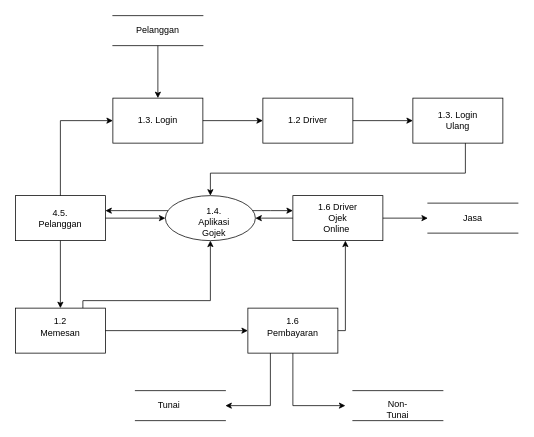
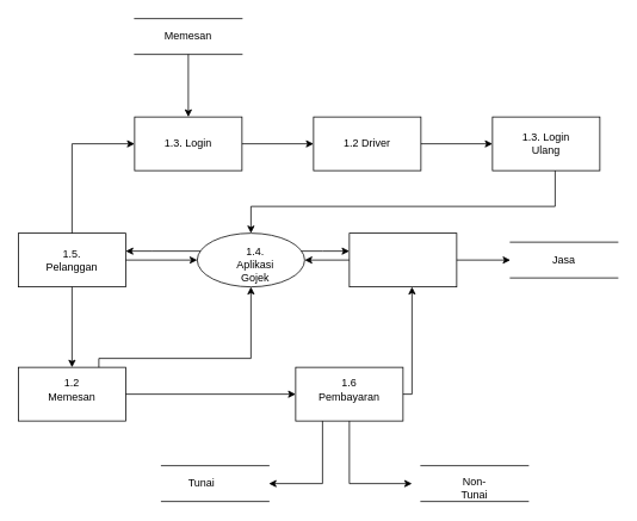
  <mxCell id="0" />
  <mxCell id="1" parent="0" />
  <mxCell id="2" value="" style="edgeStyle=orthogonalEdgeStyle;rounded=0;orthogonalLoop=1;jettySize=auto;html=1;" parent="1" source="3" target="5" edge="1"><mxGeometry relative="1" as="geometry" /></mxCell>
  <mxCell id="3" value="" style="shape=partialRectangle;whiteSpace=wrap;html=1;left=0;right=0;fillColor=none;" parent="1" vertex="1"><mxGeometry x="150" y="20" width="120" height="40" as="geometry" /></mxCell>
  <mxCell id="4" value="" style="edgeStyle=orthogonalEdgeStyle;rounded=0;orthogonalLoop=1;jettySize=auto;html=1;" parent="1" source="5" target="7" edge="1"><mxGeometry relative="1" as="geometry" /></mxCell>
  <mxCell id="5" value="" style="whiteSpace=wrap;html=1;fillColor=none;" parent="1" vertex="1"><mxGeometry x="150" y="130" width="120" height="60" as="geometry" /></mxCell>
  <mxCell id="6" value="" style="edgeStyle=orthogonalEdgeStyle;rounded=0;orthogonalLoop=1;jettySize=auto;html=1;" parent="1" source="7" target="9" edge="1"><mxGeometry relative="1" as="geometry" /></mxCell>
  <mxCell id="7" value="" style="whiteSpace=wrap;html=1;fillColor=none;" parent="1" vertex="1"><mxGeometry x="350" y="130" width="120" height="60" as="geometry" /></mxCell>
  <mxCell id="8" value="" style="edgeStyle=orthogonalEdgeStyle;rounded=0;orthogonalLoop=1;jettySize=auto;html=1;" parent="1" source="9" target="12" edge="1"><mxGeometry relative="1" as="geometry"><Array as="points"><mxPoint x="620" y="230" /><mxPoint x="280" y="230" /></Array></mxGeometry></mxCell>
  <mxCell id="9" value="" style="whiteSpace=wrap;html=1;fillColor=none;" parent="1" vertex="1"><mxGeometry x="550" y="130" width="120" height="60" as="geometry" /></mxCell>
  <mxCell id="10" value="" style="edgeStyle=orthogonalEdgeStyle;rounded=0;orthogonalLoop=1;jettySize=auto;html=1;" parent="1" source="12" target="15" edge="1"><mxGeometry relative="1" as="geometry"><Array as="points"><mxPoint x="360" y="280" /><mxPoint x="360" y="280" /></Array></mxGeometry></mxCell>
  <mxCell id="11" value="" style="edgeStyle=orthogonalEdgeStyle;rounded=0;orthogonalLoop=1;jettySize=auto;html=1;" parent="1" source="12" target="20" edge="1"><mxGeometry relative="1" as="geometry"><Array as="points"><mxPoint x="170" y="280" /><mxPoint x="170" y="280" /></Array></mxGeometry></mxCell>
  <mxCell id="12" value="" style="ellipse;whiteSpace=wrap;html=1;fillColor=none;" parent="1" vertex="1"><mxGeometry x="220" y="260" width="120" height="60" as="geometry" /></mxCell>
  <mxCell id="13" value="" style="edgeStyle=orthogonalEdgeStyle;rounded=0;orthogonalLoop=1;jettySize=auto;html=1;" parent="1" source="15" target="16" edge="1"><mxGeometry relative="1" as="geometry" /></mxCell>
  <mxCell id="14" value="" style="edgeStyle=orthogonalEdgeStyle;rounded=0;orthogonalLoop=1;jettySize=auto;html=1;" parent="1" source="15" target="12" edge="1"><mxGeometry relative="1" as="geometry" /></mxCell>
  <mxCell id="15" value="" style="whiteSpace=wrap;html=1;fillColor=none;" parent="1" vertex="1"><mxGeometry x="390" y="260" width="120" height="60" as="geometry" /></mxCell>
  <mxCell id="16" value="" style="shape=partialRectangle;whiteSpace=wrap;html=1;left=0;right=0;fillColor=none;" parent="1" vertex="1"><mxGeometry x="570" y="270" width="120" height="40" as="geometry" /></mxCell>
  <mxCell id="17" value="" style="edgeStyle=orthogonalEdgeStyle;rounded=0;orthogonalLoop=1;jettySize=auto;html=1;" parent="1" source="20" edge="1"><mxGeometry relative="1" as="geometry"><mxPoint x="150" y="160" as="targetPoint" /><Array as="points"><mxPoint x="80" y="160" /></Array></mxGeometry></mxCell>
  <mxCell id="18" value="" style="edgeStyle=orthogonalEdgeStyle;rounded=0;orthogonalLoop=1;jettySize=auto;html=1;" parent="1" source="20" target="12" edge="1"><mxGeometry relative="1" as="geometry" /></mxCell>
  <mxCell id="19" value="" style="edgeStyle=orthogonalEdgeStyle;rounded=0;orthogonalLoop=1;jettySize=auto;html=1;" parent="1" source="20" target="23" edge="1"><mxGeometry relative="1" as="geometry" /></mxCell>
  <mxCell id="20" value="" style="whiteSpace=wrap;html=1;fillColor=none;" parent="1" vertex="1"><mxGeometry x="20" y="260" width="120" height="60" as="geometry" /></mxCell>
  <mxCell id="21" value="" style="edgeStyle=orthogonalEdgeStyle;rounded=0;orthogonalLoop=1;jettySize=auto;html=1;entryX=0.5;entryY=1;entryDx=0;entryDy=0;" parent="1" source="23" target="12" edge="1"><mxGeometry relative="1" as="geometry"><mxPoint x="290" y="330" as="targetPoint" /><Array as="points"><mxPoint x="110" y="400" /><mxPoint x="280" y="400" /></Array></mxGeometry></mxCell>
  <mxCell id="22" value="" style="edgeStyle=orthogonalEdgeStyle;rounded=0;orthogonalLoop=1;jettySize=auto;html=1;" parent="1" source="23" target="27" edge="1"><mxGeometry relative="1" as="geometry" /></mxCell>
  <mxCell id="23" value="" style="whiteSpace=wrap;html=1;fillColor=none;" parent="1" vertex="1"><mxGeometry x="20" y="410" width="120" height="60" as="geometry" /></mxCell>
  <mxCell id="24" value="" style="edgeStyle=orthogonalEdgeStyle;rounded=0;orthogonalLoop=1;jettySize=auto;html=1;" parent="1" source="27" edge="1"><mxGeometry relative="1" as="geometry"><mxPoint x="460" y="320" as="targetPoint" /><Array as="points"><mxPoint x="460" y="440" /></Array></mxGeometry></mxCell>
  <mxCell id="25" value="" style="edgeStyle=orthogonalEdgeStyle;rounded=0;orthogonalLoop=1;jettySize=auto;html=1;" parent="1" source="27" edge="1"><mxGeometry relative="1" as="geometry"><mxPoint x="300" y="540" as="targetPoint" /><Array as="points"><mxPoint x="360" y="540" /></Array></mxGeometry></mxCell>
  <mxCell id="26" value="" style="edgeStyle=orthogonalEdgeStyle;rounded=0;orthogonalLoop=1;jettySize=auto;html=1;" parent="1" source="27" edge="1"><mxGeometry relative="1" as="geometry"><mxPoint x="460" y="540" as="targetPoint" /><Array as="points"><mxPoint x="390" y="540" /><mxPoint x="460" y="540" /></Array></mxGeometry></mxCell>
  <mxCell id="27" value="" style="whiteSpace=wrap;html=1;fillColor=none;" parent="1" vertex="1"><mxGeometry x="330" y="410" width="120" height="60" as="geometry" /></mxCell>
  <mxCell id="28" value="" style="shape=partialRectangle;whiteSpace=wrap;html=1;left=0;right=0;fillColor=none;" parent="1" vertex="1"><mxGeometry x="470" y="520" width="120" height="40" as="geometry" /></mxCell>
  <mxCell id="29" value="" style="shape=partialRectangle;whiteSpace=wrap;html=1;left=0;right=0;fillColor=none;" parent="1" vertex="1"><mxGeometry x="180" y="520" width="120" height="40" as="geometry" /></mxCell>
  <mxCell id="30" value="1.3. Login" style="text;html=1;strokeColor=none;fillColor=none;align=center;verticalAlign=middle;whiteSpace=wrap;rounded=0;" parent="1" vertex="1"><mxGeometry x="180" y="145" width="60" height="30" as="geometry" /></mxCell>
  <mxCell id="31" value="1.2 Driver" style="text;html=1;strokeColor=none;fillColor=none;align=center;verticalAlign=middle;whiteSpace=wrap;rounded=0;" parent="1" vertex="1"><mxGeometry x="380" y="145" width="60" height="30" as="geometry" /></mxCell>
  <mxCell id="32" value="1.3. Login Ulang" style="text;html=1;strokeColor=none;fillColor=none;align=center;verticalAlign=middle;whiteSpace=wrap;rounded=0;" parent="1" vertex="1"><mxGeometry x="580" y="145" width="60" height="30" as="geometry" /></mxCell>
- <mxCell id="33" value="1.6 Driver Ojek Online&amp;nbsp;" style="text;html=1;strokeColor=none;fillColor=none;align=center;verticalAlign=middle;whiteSpace=wrap;rounded=0;" parent="1" vertex="1"><mxGeometry x="420" y="275" width="60" height="30" as="geometry" /></mxCell>
  <mxCell id="34" value="1.4. Aplikasi Gojek" style="text;html=1;strokeColor=none;fillColor=none;align=center;verticalAlign=middle;whiteSpace=wrap;rounded=0;" parent="1" vertex="1"><mxGeometry x="255" y="280" width="60" height="30" as="geometry" /></mxCell>
- <mxCell id="35" value="4.5. Pelanggan" style="text;html=1;strokeColor=none;fillColor=none;align=center;verticalAlign=middle;whiteSpace=wrap;rounded=0;" parent="1" vertex="1"><mxGeometry x="50" y="275" width="60" height="30" as="geometry" /></mxCell>
+ <mxCell id="35" value="1.5. Pelanggan" style="text;html=1;strokeColor=none;fillColor=none;align=center;verticalAlign=middle;whiteSpace=wrap;rounded=0;" parent="1" vertex="1"><mxGeometry x="50" y="275" width="60" height="30" as="geometry" /></mxCell>
  <mxCell id="36" value="1.2 Memesan" style="text;html=1;strokeColor=none;fillColor=none;align=center;verticalAlign=middle;whiteSpace=wrap;rounded=0;" parent="1" vertex="1"><mxGeometry x="50" y="420" width="60" height="30" as="geometry" /></mxCell>
  <mxCell id="37" value="1.6 Pembayaran" style="text;html=1;strokeColor=none;fillColor=none;align=center;verticalAlign=middle;whiteSpace=wrap;rounded=0;" parent="1" vertex="1"><mxGeometry x="360" y="420" width="60" height="30" as="geometry" /></mxCell>
  <mxCell id="38" value="Tunai" style="text;html=1;strokeColor=none;fillColor=none;align=center;verticalAlign=middle;whiteSpace=wrap;rounded=0;" parent="1" vertex="1"><mxGeometry x="195" y="525" width="60" height="30" as="geometry" /></mxCell>
  <mxCell id="39" value="Non- Tunai" style="text;html=1;strokeColor=none;fillColor=none;align=center;verticalAlign=middle;whiteSpace=wrap;rounded=0;" parent="1" vertex="1"><mxGeometry x="500" y="530" width="60" height="30" as="geometry" /></mxCell>
  <mxCell id="40" value="Jasa" style="text;html=1;strokeColor=none;fillColor=none;align=center;verticalAlign=middle;whiteSpace=wrap;rounded=0;" parent="1" vertex="1"><mxGeometry x="600" y="275" width="60" height="30" as="geometry" /></mxCell>
- <mxCell id="41" value="Pelanggan" style="text;html=1;strokeColor=none;fillColor=none;align=center;verticalAlign=middle;whiteSpace=wrap;rounded=0;" parent="1" vertex="1"><mxGeometry x="180" y="25" width="60" height="30" as="geometry" /></mxCell>
+ <mxCell id="41" value="Memesan" style="text;html=1;strokeColor=none;fillColor=none;align=center;verticalAlign=middle;whiteSpace=wrap;rounded=0;" parent="1" vertex="1"><mxGeometry x="180" y="25" width="60" height="30" as="geometry" /></mxCell>
